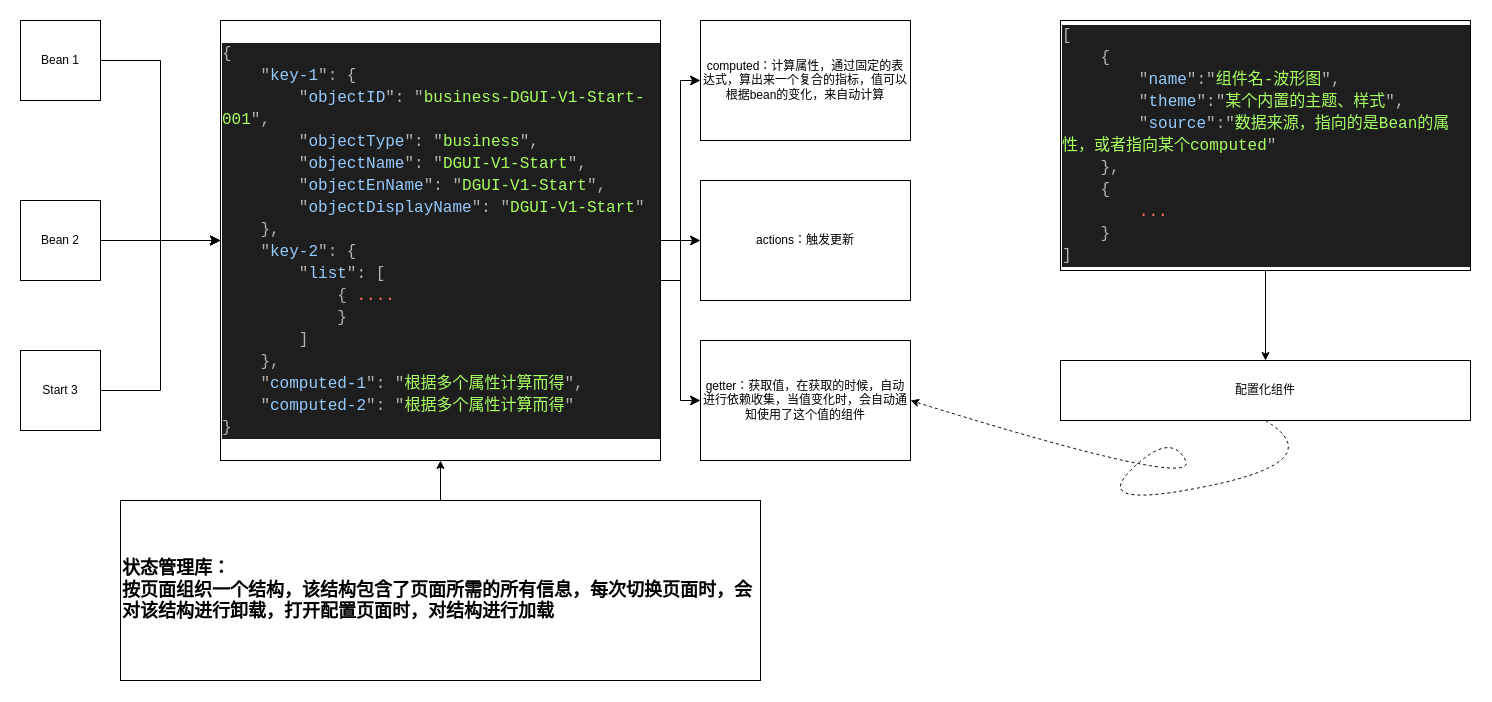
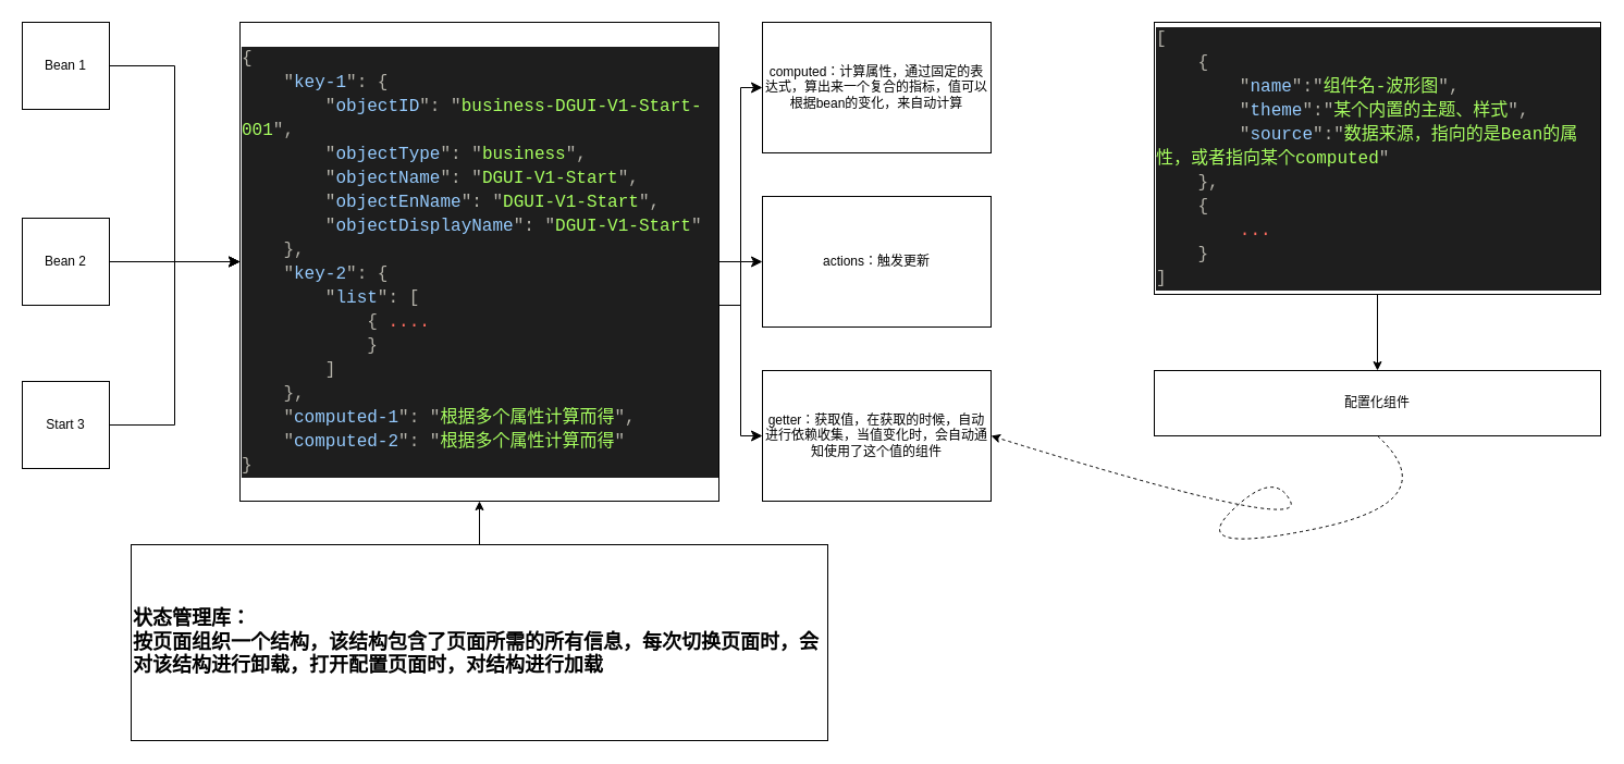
  <mxCell id="0" />
  <mxCell id="1" parent="0" />
  <mxCell id="2" value="Bean 1" style="whiteSpace=wrap;html=1;aspect=fixed;" vertex="1" parent="1"><mxGeometry y="20" width="80" height="80" as="geometry" x="20" /></mxCell>
  <mxCell id="3" value="Bean 2" style="whiteSpace=wrap;html=1;aspect=fixed;" vertex="1" parent="1"><mxGeometry y="200" width="80" height="80" as="geometry" x="20" /></mxCell>
  <mxCell id="4" value="Start 3" style="whiteSpace=wrap;html=1;aspect=fixed;" vertex="1" parent="1"><mxGeometry y="350" width="80" height="80" as="geometry" x="20" /></mxCell>
  <mxCell id="5" value="&lt;div style=&quot;color: rgb(221, 221, 221); background-color: rgb(30, 30, 30); font-family: Consolas, &amp;quot;Courier New&amp;quot;, monospace; font-size: 16px; line-height: 22px;&quot;&gt;&lt;div style=&quot;line-height: 22px;&quot;&gt;&lt;div style=&quot;line-height: 22px;&quot;&gt;&lt;div&gt;&lt;span style=&quot;color: #b5b3aa;&quot;&gt;{&lt;/span&gt;&lt;/div&gt;&lt;div&gt;&amp;nbsp; &amp;nbsp; &lt;span style=&quot;color: #b5b3aa;&quot;&gt;&quot;&lt;/span&gt;&lt;span style=&quot;color: #96cbfe;&quot;&gt;key-1&lt;/span&gt;&lt;span style=&quot;color: #b5b3aa;&quot;&gt;&quot;&lt;/span&gt;&lt;span style=&quot;color: #b5b3aa;&quot;&gt;:&lt;/span&gt; &lt;span style=&quot;color: #b5b3aa;&quot;&gt;{&lt;/span&gt;&lt;/div&gt;&lt;div&gt;&amp;nbsp; &amp;nbsp; &amp;nbsp; &amp;nbsp; &lt;span style=&quot;color: #b5b3aa;&quot;&gt;&quot;&lt;/span&gt;&lt;span style=&quot;color: #96cbfe;&quot;&gt;objectID&lt;/span&gt;&lt;span style=&quot;color: #b5b3aa;&quot;&gt;&quot;&lt;/span&gt;&lt;span style=&quot;color: #b5b3aa;&quot;&gt;:&lt;/span&gt; &lt;span style=&quot;color: #b5b3aa;&quot;&gt;&quot;&lt;/span&gt;&lt;span style=&quot;color: #a8ff60;&quot;&gt;business-DGUI-V1-Start-001&lt;/span&gt;&lt;span style=&quot;color: #b5b3aa;&quot;&gt;&quot;&lt;/span&gt;&lt;span style=&quot;color: #b5b3aa;&quot;&gt;,&lt;/span&gt;&lt;/div&gt;&lt;div&gt;&amp;nbsp; &amp;nbsp; &amp;nbsp; &amp;nbsp; &lt;span style=&quot;color: #b5b3aa;&quot;&gt;&quot;&lt;/span&gt;&lt;span style=&quot;color: #96cbfe;&quot;&gt;objectType&lt;/span&gt;&lt;span style=&quot;color: #b5b3aa;&quot;&gt;&quot;&lt;/span&gt;&lt;span style=&quot;color: #b5b3aa;&quot;&gt;:&lt;/span&gt; &lt;span style=&quot;color: #b5b3aa;&quot;&gt;&quot;&lt;/span&gt;&lt;span style=&quot;color: #a8ff60;&quot;&gt;business&lt;/span&gt;&lt;span style=&quot;color: #b5b3aa;&quot;&gt;&quot;&lt;/span&gt;&lt;span style=&quot;color: #b5b3aa;&quot;&gt;,&lt;/span&gt;&lt;/div&gt;&lt;div&gt;&amp;nbsp; &amp;nbsp; &amp;nbsp; &amp;nbsp; &lt;span style=&quot;color: #b5b3aa;&quot;&gt;&quot;&lt;/span&gt;&lt;span style=&quot;color: #96cbfe;&quot;&gt;objectName&lt;/span&gt;&lt;span style=&quot;color: #b5b3aa;&quot;&gt;&quot;&lt;/span&gt;&lt;span style=&quot;color: #b5b3aa;&quot;&gt;:&lt;/span&gt; &lt;span style=&quot;color: #b5b3aa;&quot;&gt;&quot;&lt;/span&gt;&lt;span style=&quot;color: #a8ff60;&quot;&gt;DGUI-V1-Start&lt;/span&gt;&lt;span style=&quot;color: #b5b3aa;&quot;&gt;&quot;&lt;/span&gt;&lt;span style=&quot;color: #b5b3aa;&quot;&gt;,&lt;/span&gt;&lt;/div&gt;&lt;div&gt;&amp;nbsp; &amp;nbsp; &amp;nbsp; &amp;nbsp; &lt;span style=&quot;color: #b5b3aa;&quot;&gt;&quot;&lt;/span&gt;&lt;span style=&quot;color: #96cbfe;&quot;&gt;objectEnName&lt;/span&gt;&lt;span style=&quot;color: #b5b3aa;&quot;&gt;&quot;&lt;/span&gt;&lt;span style=&quot;color: #b5b3aa;&quot;&gt;:&lt;/span&gt; &lt;span style=&quot;color: #b5b3aa;&quot;&gt;&quot;&lt;/span&gt;&lt;span style=&quot;color: #a8ff60;&quot;&gt;DGUI-V1-Start&lt;/span&gt;&lt;span style=&quot;color: #b5b3aa;&quot;&gt;&quot;&lt;/span&gt;&lt;span style=&quot;color: #b5b3aa;&quot;&gt;,&lt;/span&gt;&lt;/div&gt;&lt;div&gt;&amp;nbsp; &amp;nbsp; &amp;nbsp; &amp;nbsp; &lt;span style=&quot;color: #b5b3aa;&quot;&gt;&quot;&lt;/span&gt;&lt;span style=&quot;color: #96cbfe;&quot;&gt;objectDisplayName&lt;/span&gt;&lt;span style=&quot;color: #b5b3aa;&quot;&gt;&quot;&lt;/span&gt;&lt;span style=&quot;color: #b5b3aa;&quot;&gt;:&lt;/span&gt; &lt;span style=&quot;color: #b5b3aa;&quot;&gt;&quot;&lt;/span&gt;&lt;span style=&quot;color: #a8ff60;&quot;&gt;DGUI-V1-Start&lt;/span&gt;&lt;span style=&quot;color: #b5b3aa;&quot;&gt;&quot;&lt;/span&gt;&lt;/div&gt;&lt;div&gt;&amp;nbsp; &amp;nbsp; &lt;span style=&quot;color: #b5b3aa;&quot;&gt;},&lt;/span&gt;&lt;/div&gt;&lt;div&gt;&amp;nbsp; &amp;nbsp; &lt;span style=&quot;color: #b5b3aa;&quot;&gt;&quot;&lt;/span&gt;&lt;span style=&quot;color: #96cbfe;&quot;&gt;key-2&lt;/span&gt;&lt;span style=&quot;color: #b5b3aa;&quot;&gt;&quot;&lt;/span&gt;&lt;span style=&quot;color: #b5b3aa;&quot;&gt;:&lt;/span&gt; &lt;span style=&quot;color: #b5b3aa;&quot;&gt;{&lt;/span&gt;&lt;/div&gt;&lt;div&gt;&amp;nbsp; &amp;nbsp; &amp;nbsp; &amp;nbsp; &lt;span style=&quot;color: #b5b3aa;&quot;&gt;&quot;&lt;/span&gt;&lt;span style=&quot;color: #96cbfe;&quot;&gt;list&lt;/span&gt;&lt;span style=&quot;color: #b5b3aa;&quot;&gt;&quot;&lt;/span&gt;&lt;span style=&quot;color: #b5b3aa;&quot;&gt;:&lt;/span&gt; &lt;span style=&quot;color: #b5b3aa;&quot;&gt;[&lt;/span&gt;&lt;/div&gt;&lt;div&gt;&amp;nbsp; &amp;nbsp; &amp;nbsp; &amp;nbsp; &amp;nbsp; &amp;nbsp; &lt;span style=&quot;color: #b5b3aa;&quot;&gt;{&lt;/span&gt; &lt;span style=&quot;color: #ff6c60;&quot;&gt;....&lt;/span&gt;&lt;/div&gt;&lt;div&gt;&amp;nbsp; &amp;nbsp; &amp;nbsp; &amp;nbsp; &amp;nbsp; &amp;nbsp; &lt;span style=&quot;color: #b5b3aa;&quot;&gt;}&lt;/span&gt;&lt;/div&gt;&lt;div&gt;&amp;nbsp; &amp;nbsp; &amp;nbsp; &amp;nbsp; &lt;span style=&quot;color: #b5b3aa;&quot;&gt;]&lt;/span&gt;&lt;/div&gt;&lt;div&gt;&amp;nbsp; &amp;nbsp; &lt;span style=&quot;color: #b5b3aa;&quot;&gt;},&lt;/span&gt;&lt;/div&gt;&lt;div&gt;&amp;nbsp; &amp;nbsp; &lt;span style=&quot;color: #b5b3aa;&quot;&gt;&quot;&lt;/span&gt;&lt;span style=&quot;color: #96cbfe;&quot;&gt;computed-1&lt;/span&gt;&lt;span style=&quot;color: #b5b3aa;&quot;&gt;&quot;&lt;/span&gt;&lt;span style=&quot;color: #b5b3aa;&quot;&gt;:&lt;/span&gt; &lt;span style=&quot;color: #b5b3aa;&quot;&gt;&quot;&lt;/span&gt;&lt;span style=&quot;color: #a8ff60;&quot;&gt;根据多个属性计算而得&lt;/span&gt;&lt;span style=&quot;color: #b5b3aa;&quot;&gt;&quot;&lt;/span&gt;&lt;span style=&quot;color: #b5b3aa;&quot;&gt;,&lt;/span&gt;&lt;/div&gt;&lt;div&gt;&amp;nbsp; &amp;nbsp; &lt;span style=&quot;color: #b5b3aa;&quot;&gt;&quot;&lt;/span&gt;&lt;span style=&quot;color: #96cbfe;&quot;&gt;computed-2&lt;/span&gt;&lt;span style=&quot;color: #b5b3aa;&quot;&gt;&quot;&lt;/span&gt;&lt;span style=&quot;color: #b5b3aa;&quot;&gt;:&lt;/span&gt; &lt;span style=&quot;color: #b5b3aa;&quot;&gt;&quot;&lt;/span&gt;&lt;span style=&quot;color: #a8ff60;&quot;&gt;根据多个属性计算而得&lt;/span&gt;&lt;span style=&quot;color: #b5b3aa;&quot;&gt;&quot;&lt;/span&gt;&lt;/div&gt;&lt;div&gt;&lt;span style=&quot;color: #b5b3aa;&quot;&gt;}&lt;/span&gt;&lt;/div&gt;&lt;/div&gt;&lt;/div&gt;&lt;/div&gt;" style="rounded=0;whiteSpace=wrap;html=1;align=left;" vertex="1" parent="1"><mxGeometry x="220" y="20" width="440" height="440" as="geometry" /></mxCell>
  <mxCell id="6" value="" style="edgeStyle=elbowEdgeStyle;elbow=horizontal;endArrow=classic;html=1;curved=0;rounded=0;endSize=8;startSize=8;entryX=0;entryY=0.5;entryDx=0;entryDy=0;" edge="1" parent="1" source="2" target="5"><mxGeometry width="50" height="50" relative="1" as="geometry"><mxPoint x="100" y="110" as="sourcePoint" /><mxPoint x="170.711" y="60" as="targetPoint" /></mxGeometry></mxCell>
  <mxCell id="7" value="" style="edgeStyle=elbowEdgeStyle;elbow=horizontal;endArrow=classic;html=1;curved=0;rounded=0;endSize=8;startSize=8;entryX=0;entryY=0.5;entryDx=0;entryDy=0;exitX=1;exitY=0.5;exitDx=0;exitDy=0;" edge="1" parent="1" source="3" target="5"><mxGeometry width="50" height="50" relative="1" as="geometry"><mxPoint x="110" y="70" as="sourcePoint" /><mxPoint x="230" y="190" as="targetPoint" /></mxGeometry></mxCell>
  <mxCell id="8" value="" style="edgeStyle=elbowEdgeStyle;elbow=horizontal;endArrow=classic;html=1;curved=0;rounded=0;endSize=8;startSize=8;exitX=1;exitY=0.5;exitDx=0;exitDy=0;entryX=0;entryY=0.5;entryDx=0;entryDy=0;" edge="1" parent="1" source="4" target="5"><mxGeometry width="50" height="50" relative="1" as="geometry"><mxPoint x="110" y="300" as="sourcePoint" /><mxPoint x="220" y="280" as="targetPoint" /></mxGeometry></mxCell>
- <mxCell id="9" value="配置化组件" style="rounded=0;whiteSpace=wrap;html=1;" vertex="1" parent="1"><mxGeometry x="1060" y="360" width="410" height="60" as="geometry" /></mxCell>
+ <mxCell id="9" value="配置化组件" style="rounded=0;whiteSpace=wrap;html=1;" vertex="1" parent="1"><mxGeometry x="1060" y="340" width="410" height="60" as="geometry" /></mxCell>
  <mxCell id="10" style="edgeStyle=none;html=1;exitX=0.5;exitY=1;exitDx=0;exitDy=0;entryX=0.5;entryY=0;entryDx=0;entryDy=0;" edge="1" parent="1" source="11" target="9"><mxGeometry relative="1" as="geometry" /></mxCell>
  <mxCell id="11" value="&lt;div style=&quot;color: rgb(221, 221, 221); background-color: rgb(30, 30, 30); font-family: Consolas, &amp;quot;Courier New&amp;quot;, monospace; font-size: 16px; line-height: 22px;&quot;&gt;&lt;div&gt;&lt;span style=&quot;color: #b5b3aa;&quot;&gt;[&lt;/span&gt;&lt;/div&gt;&lt;div&gt;&amp;nbsp; &amp;nbsp; &lt;span style=&quot;color: #b5b3aa;&quot;&gt;{&lt;/span&gt;&lt;/div&gt;&lt;div&gt;&amp;nbsp; &amp;nbsp; &amp;nbsp; &amp;nbsp; &lt;span style=&quot;color: #b5b3aa;&quot;&gt;&quot;&lt;/span&gt;&lt;span style=&quot;color: #96cbfe;&quot;&gt;name&lt;/span&gt;&lt;span style=&quot;color: #b5b3aa;&quot;&gt;&quot;&lt;/span&gt;&lt;span style=&quot;color: #b5b3aa;&quot;&gt;:&lt;/span&gt;&lt;span style=&quot;color: #b5b3aa;&quot;&gt;&quot;&lt;/span&gt;&lt;span style=&quot;color: #a8ff60;&quot;&gt;组件名-波形图&lt;/span&gt;&lt;span style=&quot;color: #b5b3aa;&quot;&gt;&quot;&lt;/span&gt;&lt;span style=&quot;color: #b5b3aa;&quot;&gt;,&lt;/span&gt;&lt;/div&gt;&lt;div&gt;&amp;nbsp; &amp;nbsp; &amp;nbsp; &amp;nbsp; &lt;span style=&quot;color: #b5b3aa;&quot;&gt;&quot;&lt;/span&gt;&lt;span style=&quot;color: #96cbfe;&quot;&gt;theme&lt;/span&gt;&lt;span style=&quot;color: #b5b3aa;&quot;&gt;&quot;&lt;/span&gt;&lt;span style=&quot;color: #b5b3aa;&quot;&gt;:&lt;/span&gt;&lt;span style=&quot;color: #b5b3aa;&quot;&gt;&quot;&lt;/span&gt;&lt;span style=&quot;color: #a8ff60;&quot;&gt;某个内置的主题、样式&lt;/span&gt;&lt;span style=&quot;color: #b5b3aa;&quot;&gt;&quot;&lt;/span&gt;&lt;span style=&quot;color: #b5b3aa;&quot;&gt;,&lt;/span&gt;&lt;/div&gt;&lt;div&gt;&amp;nbsp; &amp;nbsp; &amp;nbsp; &amp;nbsp; &lt;span style=&quot;color: #b5b3aa;&quot;&gt;&quot;&lt;/span&gt;&lt;span style=&quot;color: #96cbfe;&quot;&gt;source&lt;/span&gt;&lt;span style=&quot;color: #b5b3aa;&quot;&gt;&quot;&lt;/span&gt;&lt;span style=&quot;color: #b5b3aa;&quot;&gt;:&lt;/span&gt;&lt;span style=&quot;color: #b5b3aa;&quot;&gt;&quot;&lt;/span&gt;&lt;span style=&quot;color: #a8ff60;&quot;&gt;数据来源，指向的是Bean的属性，或者指向某个computed&lt;/span&gt;&lt;span style=&quot;color: #b5b3aa;&quot;&gt;&quot;&lt;/span&gt;&lt;/div&gt;&lt;div&gt;&amp;nbsp; &amp;nbsp; &lt;span style=&quot;color: #b5b3aa;&quot;&gt;},&lt;/span&gt;&lt;/div&gt;&lt;div&gt;&amp;nbsp; &amp;nbsp; &lt;span style=&quot;color: #b5b3aa;&quot;&gt;{&lt;/span&gt;&lt;/div&gt;&lt;div&gt;&amp;nbsp; &amp;nbsp; &amp;nbsp; &amp;nbsp; &lt;span style=&quot;color: #ff6c60;&quot;&gt;...&lt;/span&gt;&lt;/div&gt;&lt;div&gt;&amp;nbsp; &amp;nbsp; &lt;span style=&quot;color: #b5b3aa;&quot;&gt;}&lt;/span&gt;&lt;/div&gt;&lt;div&gt;&lt;span style=&quot;color: #b5b3aa;&quot;&gt;]&lt;/span&gt;&lt;/div&gt;&lt;/div&gt;" style="rounded=0;whiteSpace=wrap;html=1;align=left;" vertex="1" parent="1"><mxGeometry x="1060" y="20" width="410" height="250" as="geometry" /></mxCell>
  <mxCell id="12" value="computed：计算属性，通过固定的表达式，算出来一个复合的指标，值可以根据bean的变化，来自动计算" style="rounded=0;whiteSpace=wrap;html=1;" vertex="1" parent="1"><mxGeometry x="700" y="20" width="210" height="120" as="geometry" /></mxCell>
  <mxCell id="13" value="actions：触发更新" style="rounded=0;whiteSpace=wrap;html=1;align=center;" vertex="1" parent="1"><mxGeometry x="700" y="180" width="210" height="120" as="geometry" /></mxCell>
  <mxCell id="14" value="getter：获取值，在获取的时候，自动进行依赖收集，当值变化时，会自动通知使用了这个值的组件" style="rounded=0;whiteSpace=wrap;html=1;align=center;" vertex="1" parent="1"><mxGeometry x="700" y="340" width="210" height="120" as="geometry" /></mxCell>
  <mxCell id="15" value="" style="edgeStyle=elbowEdgeStyle;elbow=horizontal;endArrow=classic;html=1;curved=0;rounded=0;endSize=8;startSize=8;exitX=1;exitY=0.5;exitDx=0;exitDy=0;" edge="1" parent="1" source="5"><mxGeometry width="50" height="50" relative="1" as="geometry"><mxPoint x="660" y="130" as="sourcePoint" /><mxPoint x="700" y="80" as="targetPoint" /></mxGeometry></mxCell>
  <mxCell id="16" value="" style="edgeStyle=elbowEdgeStyle;elbow=horizontal;endArrow=classic;html=1;curved=0;rounded=0;endSize=8;startSize=8;entryX=0;entryY=0.5;entryDx=0;entryDy=0;" edge="1" parent="1" target="14"><mxGeometry width="50" height="50" relative="1" as="geometry"><mxPoint x="660" y="280" as="sourcePoint" /><mxPoint x="710" y="90" as="targetPoint" /></mxGeometry></mxCell>
  <mxCell id="17" value="" style="edgeStyle=elbowEdgeStyle;elbow=horizontal;endArrow=classic;html=1;curved=0;rounded=0;endSize=8;startSize=8;entryX=0;entryY=0.5;entryDx=0;entryDy=0;" edge="1" parent="1" target="13"><mxGeometry width="50" height="50" relative="1" as="geometry"><mxPoint x="660" y="280" as="sourcePoint" /><mxPoint x="710" y="490" as="targetPoint" /></mxGeometry></mxCell>
  <mxCell id="18" value="" style="curved=1;endArrow=classic;html=1;entryX=1;entryY=0.5;entryDx=0;entryDy=0;exitX=0.5;exitY=1;exitDx=0;exitDy=0;dashed=1;" edge="1" parent="1" source="9" target="14"><mxGeometry width="50" height="50" relative="1" as="geometry"><mxPoint x="760" y="410" as="sourcePoint" /><mxPoint x="810" y="360" as="targetPoint" /><Array as="points"><mxPoint x="1330" y="460" /><mxPoint x="1090" y="510" /><mxPoint x="1170" y="430" /><mxPoint x="1200" y="490" /></Array></mxGeometry></mxCell>
  <mxCell id="19" value="" style="edgeStyle=none;html=1;fontSize=18;entryX=0.5;entryY=1;entryDx=0;entryDy=0;" edge="1" parent="1" source="20" target="5"><mxGeometry relative="1" as="geometry" /></mxCell>
  <mxCell id="20" value="状态管理库：&lt;br&gt;按页面组织一个结构，该结构包含了页面所需的所有信息，每次切换页面时，会对该结构进行卸载，打开配置页面时，对结构进行加载" style="rounded=0;whiteSpace=wrap;html=1;align=left;fontStyle=1;fontSize=18;" vertex="1" parent="1"><mxGeometry x="120" y="500" width="640" height="180" as="geometry" /></mxCell>
